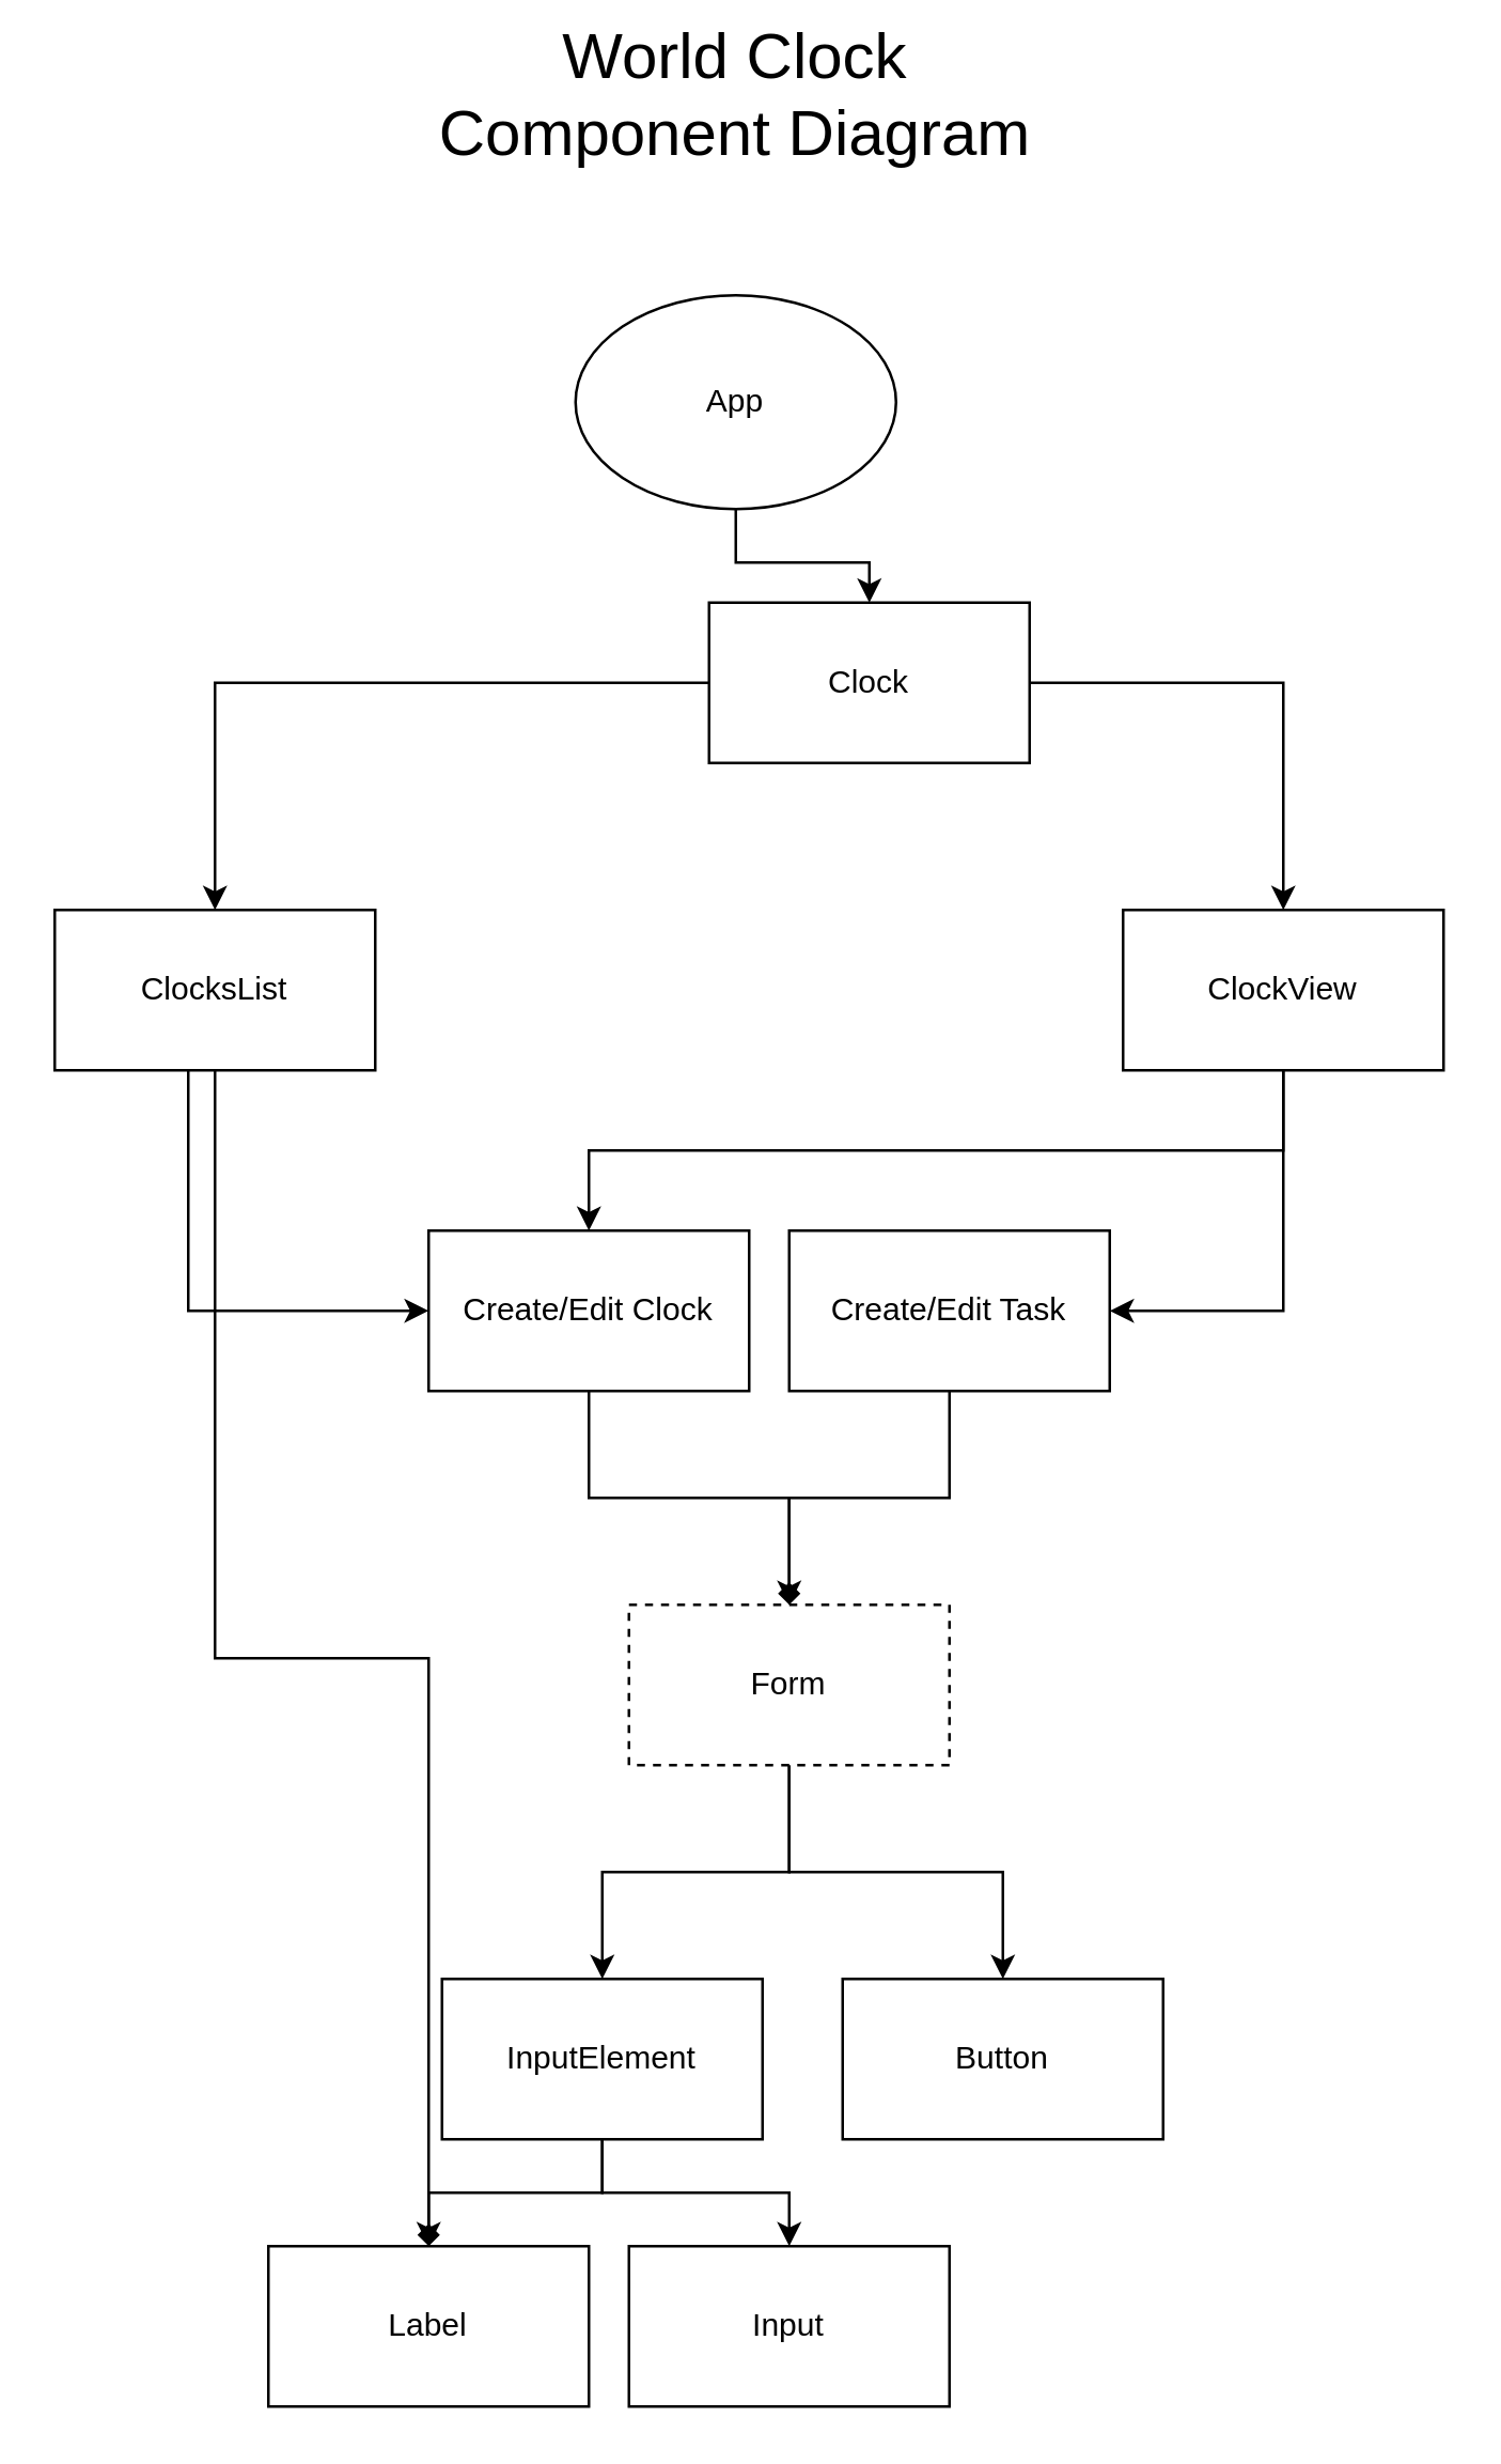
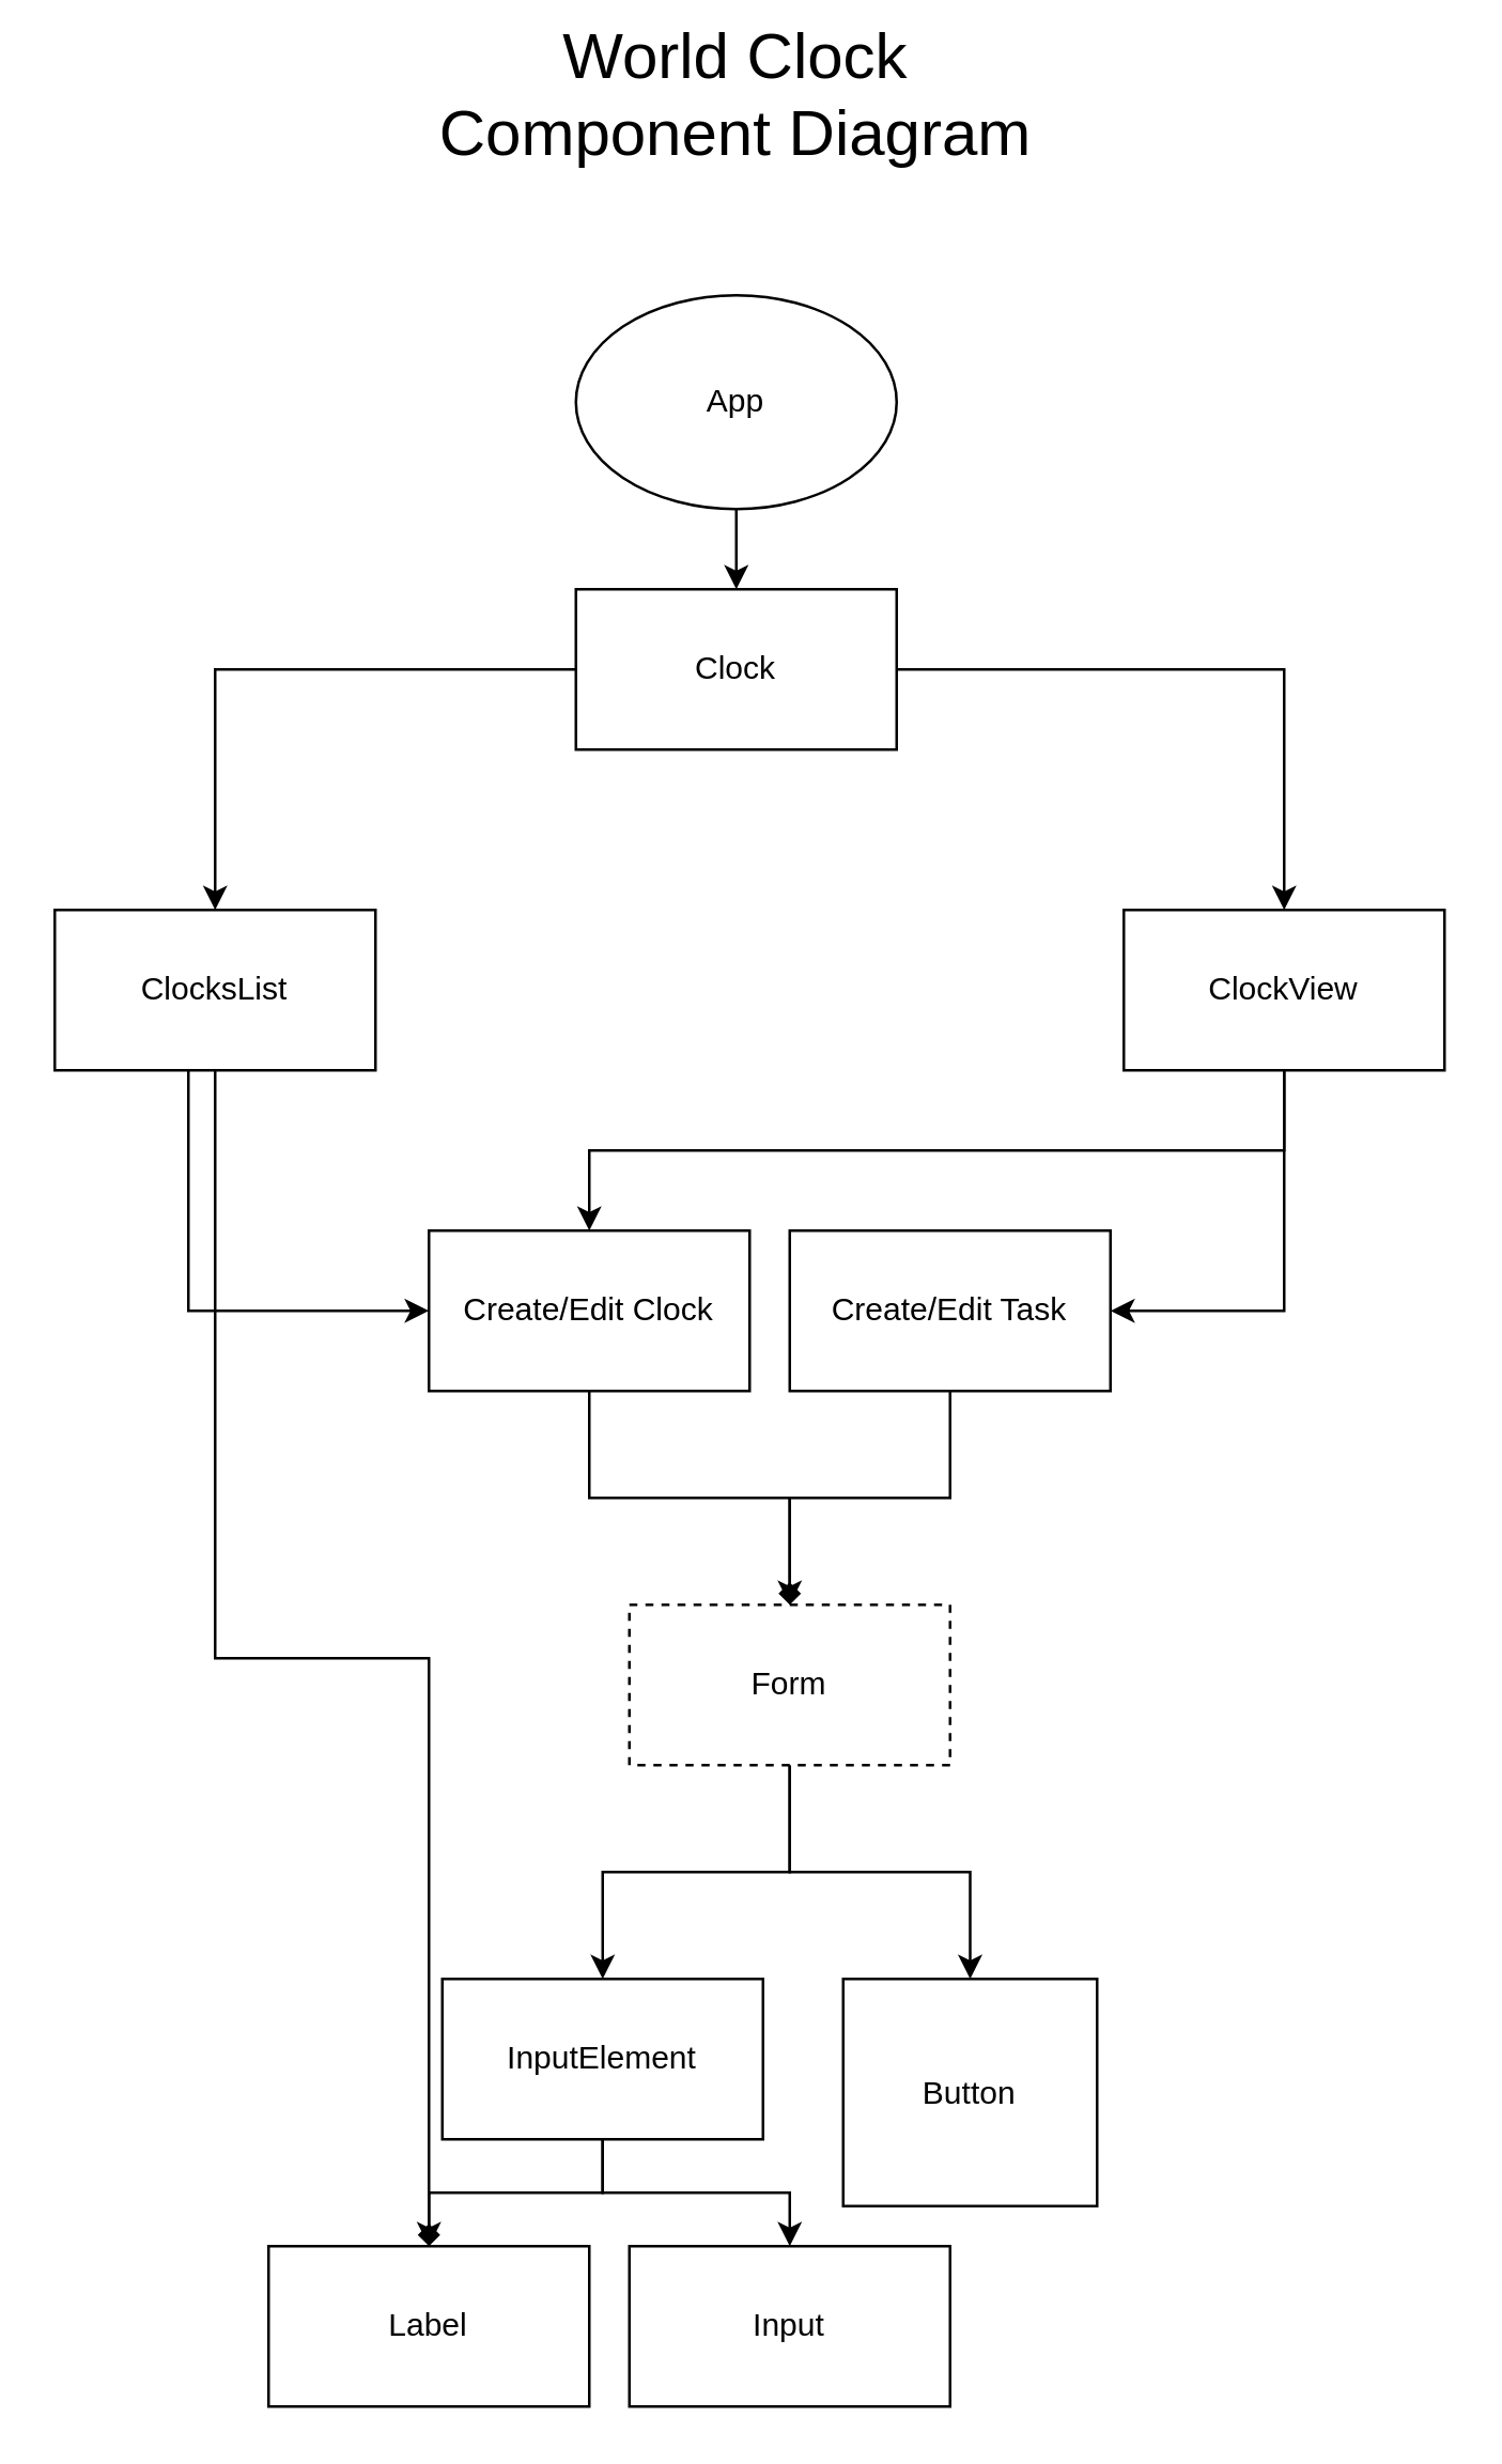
  <mxCell id="0" />
  <mxCell id="1" parent="0" />
  <mxCell id="2" style="edgeStyle=orthogonalEdgeStyle;rounded=0;orthogonalLoop=1;jettySize=auto;html=1;exitX=0.5;exitY=1;exitDx=0;exitDy=0;entryX=0.5;entryY=0;entryDx=0;entryDy=0;" edge="1" parent="1" source="3" target="12"><mxGeometry relative="1" as="geometry" /></mxCell>
  <mxCell id="3" value="App" style="ellipse;whiteSpace=wrap;html=1;" vertex="1" parent="1"><mxGeometry x="215" y="110" width="120" height="80" as="geometry" /></mxCell>
  <mxCell id="4" style="edgeStyle=orthogonalEdgeStyle;rounded=0;orthogonalLoop=1;jettySize=auto;html=1;entryX=0;entryY=0.5;entryDx=0;entryDy=0;" edge="1" parent="1" source="6" target="15"><mxGeometry relative="1" as="geometry"><Array as="points"><mxPoint x="70" y="490" /></Array></mxGeometry></mxCell>
  <mxCell id="5" style="edgeStyle=orthogonalEdgeStyle;rounded=0;orthogonalLoop=1;jettySize=auto;html=1;" edge="1" parent="1" source="6" target="26"><mxGeometry relative="1" as="geometry" /></mxCell>
  <mxCell id="6" value="ClocksList" style="rounded=0;whiteSpace=wrap;html=1;" vertex="1" parent="1"><mxGeometry x="20" y="340" width="120" height="60" as="geometry" /></mxCell>
  <mxCell id="7" style="edgeStyle=orthogonalEdgeStyle;rounded=0;orthogonalLoop=1;jettySize=auto;html=1;entryX=1;entryY=0.5;entryDx=0;entryDy=0;" edge="1" parent="1" source="9" target="17"><mxGeometry relative="1" as="geometry"><Array as="points"><mxPoint x="480" y="490" /></Array></mxGeometry></mxCell>
  <mxCell id="8" style="edgeStyle=orthogonalEdgeStyle;rounded=0;orthogonalLoop=1;jettySize=auto;html=1;exitX=0.5;exitY=1;exitDx=0;exitDy=0;entryX=0.5;entryY=0;entryDx=0;entryDy=0;" edge="1" parent="1" source="9" target="15"><mxGeometry relative="1" as="geometry" /></mxCell>
  <mxCell id="9" value="ClockView" style="rounded=0;whiteSpace=wrap;html=1;" vertex="1" parent="1"><mxGeometry x="420" y="340" width="120" height="60" as="geometry" /></mxCell>
  <mxCell id="10" style="edgeStyle=orthogonalEdgeStyle;rounded=0;orthogonalLoop=1;jettySize=auto;html=1;" edge="1" parent="1" source="12" target="6"><mxGeometry relative="1" as="geometry" /></mxCell>
  <mxCell id="11" style="edgeStyle=orthogonalEdgeStyle;rounded=0;orthogonalLoop=1;jettySize=auto;html=1;entryX=0.5;entryY=0;entryDx=0;entryDy=0;" edge="1" parent="1" source="12" target="9"><mxGeometry relative="1" as="geometry" /></mxCell>
- <mxCell id="12" value="Clock" style="rounded=0;whiteSpace=wrap;html=1;" vertex="1" parent="1"><mxGeometry x="265" y="225" width="120" height="60" as="geometry" /></mxCell>
+ <mxCell id="12" value="Clock" style="rounded=0;whiteSpace=wrap;html=1;" vertex="1" parent="1"><mxGeometry x="215" y="220" width="120" height="60" as="geometry" /></mxCell>
  <mxCell id="13" value="" style="group" vertex="1" connectable="0" parent="1"><mxGeometry x="100" y="460" width="360" height="440" as="geometry" /></mxCell>
  <mxCell id="14" value="" style="edgeStyle=orthogonalEdgeStyle;rounded=0;orthogonalLoop=1;jettySize=auto;html=1;endArrow=diamond;" edge="1" parent="13" source="15" target="20"><mxGeometry relative="1" as="geometry" /></mxCell>
  <mxCell id="15" value="Create/Edit Clock" style="rounded=0;whiteSpace=wrap;html=1;" vertex="1" parent="13"><mxGeometry x="60" width="120" height="60" as="geometry" /></mxCell>
  <mxCell id="16" style="edgeStyle=orthogonalEdgeStyle;rounded=0;orthogonalLoop=1;jettySize=auto;html=1;exitX=0.5;exitY=1;exitDx=0;exitDy=0;entryX=0.5;entryY=0;entryDx=0;entryDy=0;" edge="1" parent="13" source="17" target="20"><mxGeometry relative="1" as="geometry" /></mxCell>
  <mxCell id="17" value="Create/Edit Task" style="rounded=0;whiteSpace=wrap;html=1;" vertex="1" parent="13"><mxGeometry x="195" width="120" height="60" as="geometry" /></mxCell>
  <mxCell id="18" value="" style="edgeStyle=orthogonalEdgeStyle;rounded=0;orthogonalLoop=1;jettySize=auto;html=1;" edge="1" parent="13" source="20" target="23"><mxGeometry relative="1" as="geometry" /></mxCell>
  <mxCell id="19" style="edgeStyle=orthogonalEdgeStyle;rounded=0;orthogonalLoop=1;jettySize=auto;html=1;exitX=0.5;exitY=1;exitDx=0;exitDy=0;entryX=0.5;entryY=0;entryDx=0;entryDy=0;" edge="1" parent="13" source="20" target="24"><mxGeometry relative="1" as="geometry" /></mxCell>
  <mxCell id="20" value="Form" style="rounded=0;whiteSpace=wrap;html=1;dashed=1;" vertex="1" parent="13"><mxGeometry x="135" y="140" width="120" height="60" as="geometry" /></mxCell>
  <mxCell id="21" style="edgeStyle=orthogonalEdgeStyle;rounded=0;orthogonalLoop=1;jettySize=auto;html=1;" edge="1" parent="13" source="23" target="25"><mxGeometry relative="1" as="geometry" /></mxCell>
  <mxCell id="22" style="edgeStyle=orthogonalEdgeStyle;rounded=0;orthogonalLoop=1;jettySize=auto;html=1;exitX=0.5;exitY=1;exitDx=0;exitDy=0;endArrow=diamond;" edge="1" parent="13" source="23" target="26"><mxGeometry relative="1" as="geometry" /></mxCell>
  <mxCell id="23" value="InputElement" style="rounded=0;whiteSpace=wrap;html=1;" vertex="1" parent="13"><mxGeometry x="65" y="280" width="120" height="60" as="geometry" /></mxCell>
- <mxCell id="24" value="Button" style="rounded=0;whiteSpace=wrap;html=1;" vertex="1" parent="13"><mxGeometry x="215" y="280" width="120" height="60" as="geometry" /></mxCell>
+ <mxCell id="24" value="Button" style="rounded=0;whiteSpace=wrap;html=1;" vertex="1" parent="13"><mxGeometry x="215" y="280" width="95" height="85" as="geometry" /></mxCell>
  <mxCell id="25" value="Input" style="rounded=0;whiteSpace=wrap;html=1;" vertex="1" parent="13"><mxGeometry x="135" y="380" width="120" height="60" as="geometry" /></mxCell>
  <mxCell id="26" value="Label" style="rounded=0;whiteSpace=wrap;html=1;" vertex="1" parent="13"><mxGeometry y="380" width="120" height="60" as="geometry" /></mxCell>
  <mxCell id="27" value="&lt;font style=&quot;font-size: 24px;&quot;&gt;World Clock Component Diagram&lt;/font&gt;" style="text;html=1;align=center;verticalAlign=middle;whiteSpace=wrap;rounded=0;" vertex="1" parent="1"><mxGeometry x="150" y="20" width="250" height="30" as="geometry" /></mxCell>
